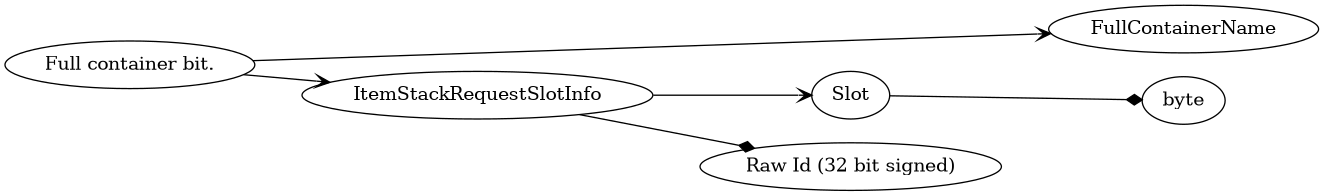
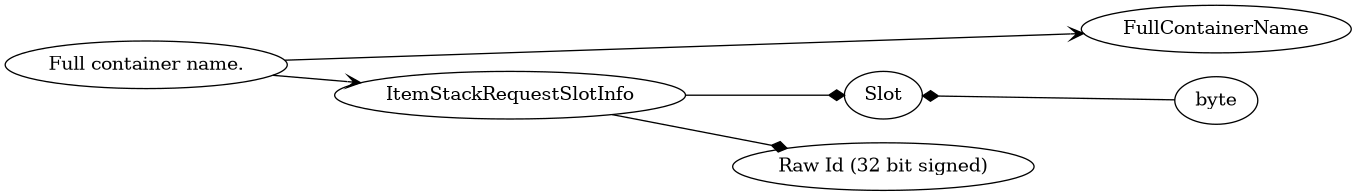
  digraph {
    rankdir=LR
    node [shape=ellipse]
    edge [arrowhead=vee]
    n1 [label=FullContainerName]
    n2 [label=byte]
    n3 [label=ItemStackRequestSlotInfo]
    n4 [label=Slot]
    n5 [label="Raw Id (32 bit signed)"]
-   n6 [label="Full container bit."]
+   n6 [label="Full container name."]
    subgraph sub_1 {
      rank=max
      n1
      n2
    }
-   n3 -> n4
+   n3 -> n4 [arrowhead=diamond]
    n3 -> n5 [arrowhead=diamond]
-   n4 -> n2 [arrowhead=diamond]
+   n2 -> n4 [arrowhead=diamond]
    n6 -> n1
    n6 -> n3
  }
